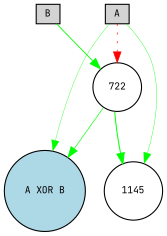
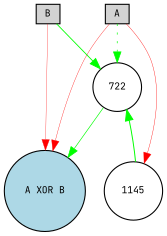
  digraph {
    fontname="JetBrains Mono"
    node [fillcolor=lightgray fontname="JetBrains Mono" fontsize=9 shape=circle style=filled]
    edge [color=green fontname="JetBrains Mono" style=solid]
    A [height=0.2 shape=box width=0.2]
    "A XOR B" [fillcolor=lightblue height=0.2 width=0.2]
    722 [fillcolor=white height=0.2 width=0.2]
    n4 [fillcolor=white height=0.2 label=1145 width=0.2]
    B [height=0.2 shape=box width=0.2]
-   A -> "A XOR B" [penwidth=0.30908575958891893]
-   A -> 722 [color=red penwidth=0.6204213637935252 style=dotted]
-   A -> n4 [penwidth=0.33513780935479903]
+   A -> "A XOR B" [color=red penwidth=0.30908575958891893]
+   A -> 722 [penwidth=0.6204213637935252 style=dotted]
+   A -> n4 [color=red penwidth=0.33513780935479903]
    722 -> "A XOR B" [penwidth=0.5985069950970031]
-   722 -> n4 [penwidth=0.8985565637475206]
+   n4 -> 722 [penwidth=0.8985565637475206]
+   B -> "A XOR B" [color=red penwidth=0.27343954761399175]
    B -> 722 [penwidth=0.7817467410439748]
  }
